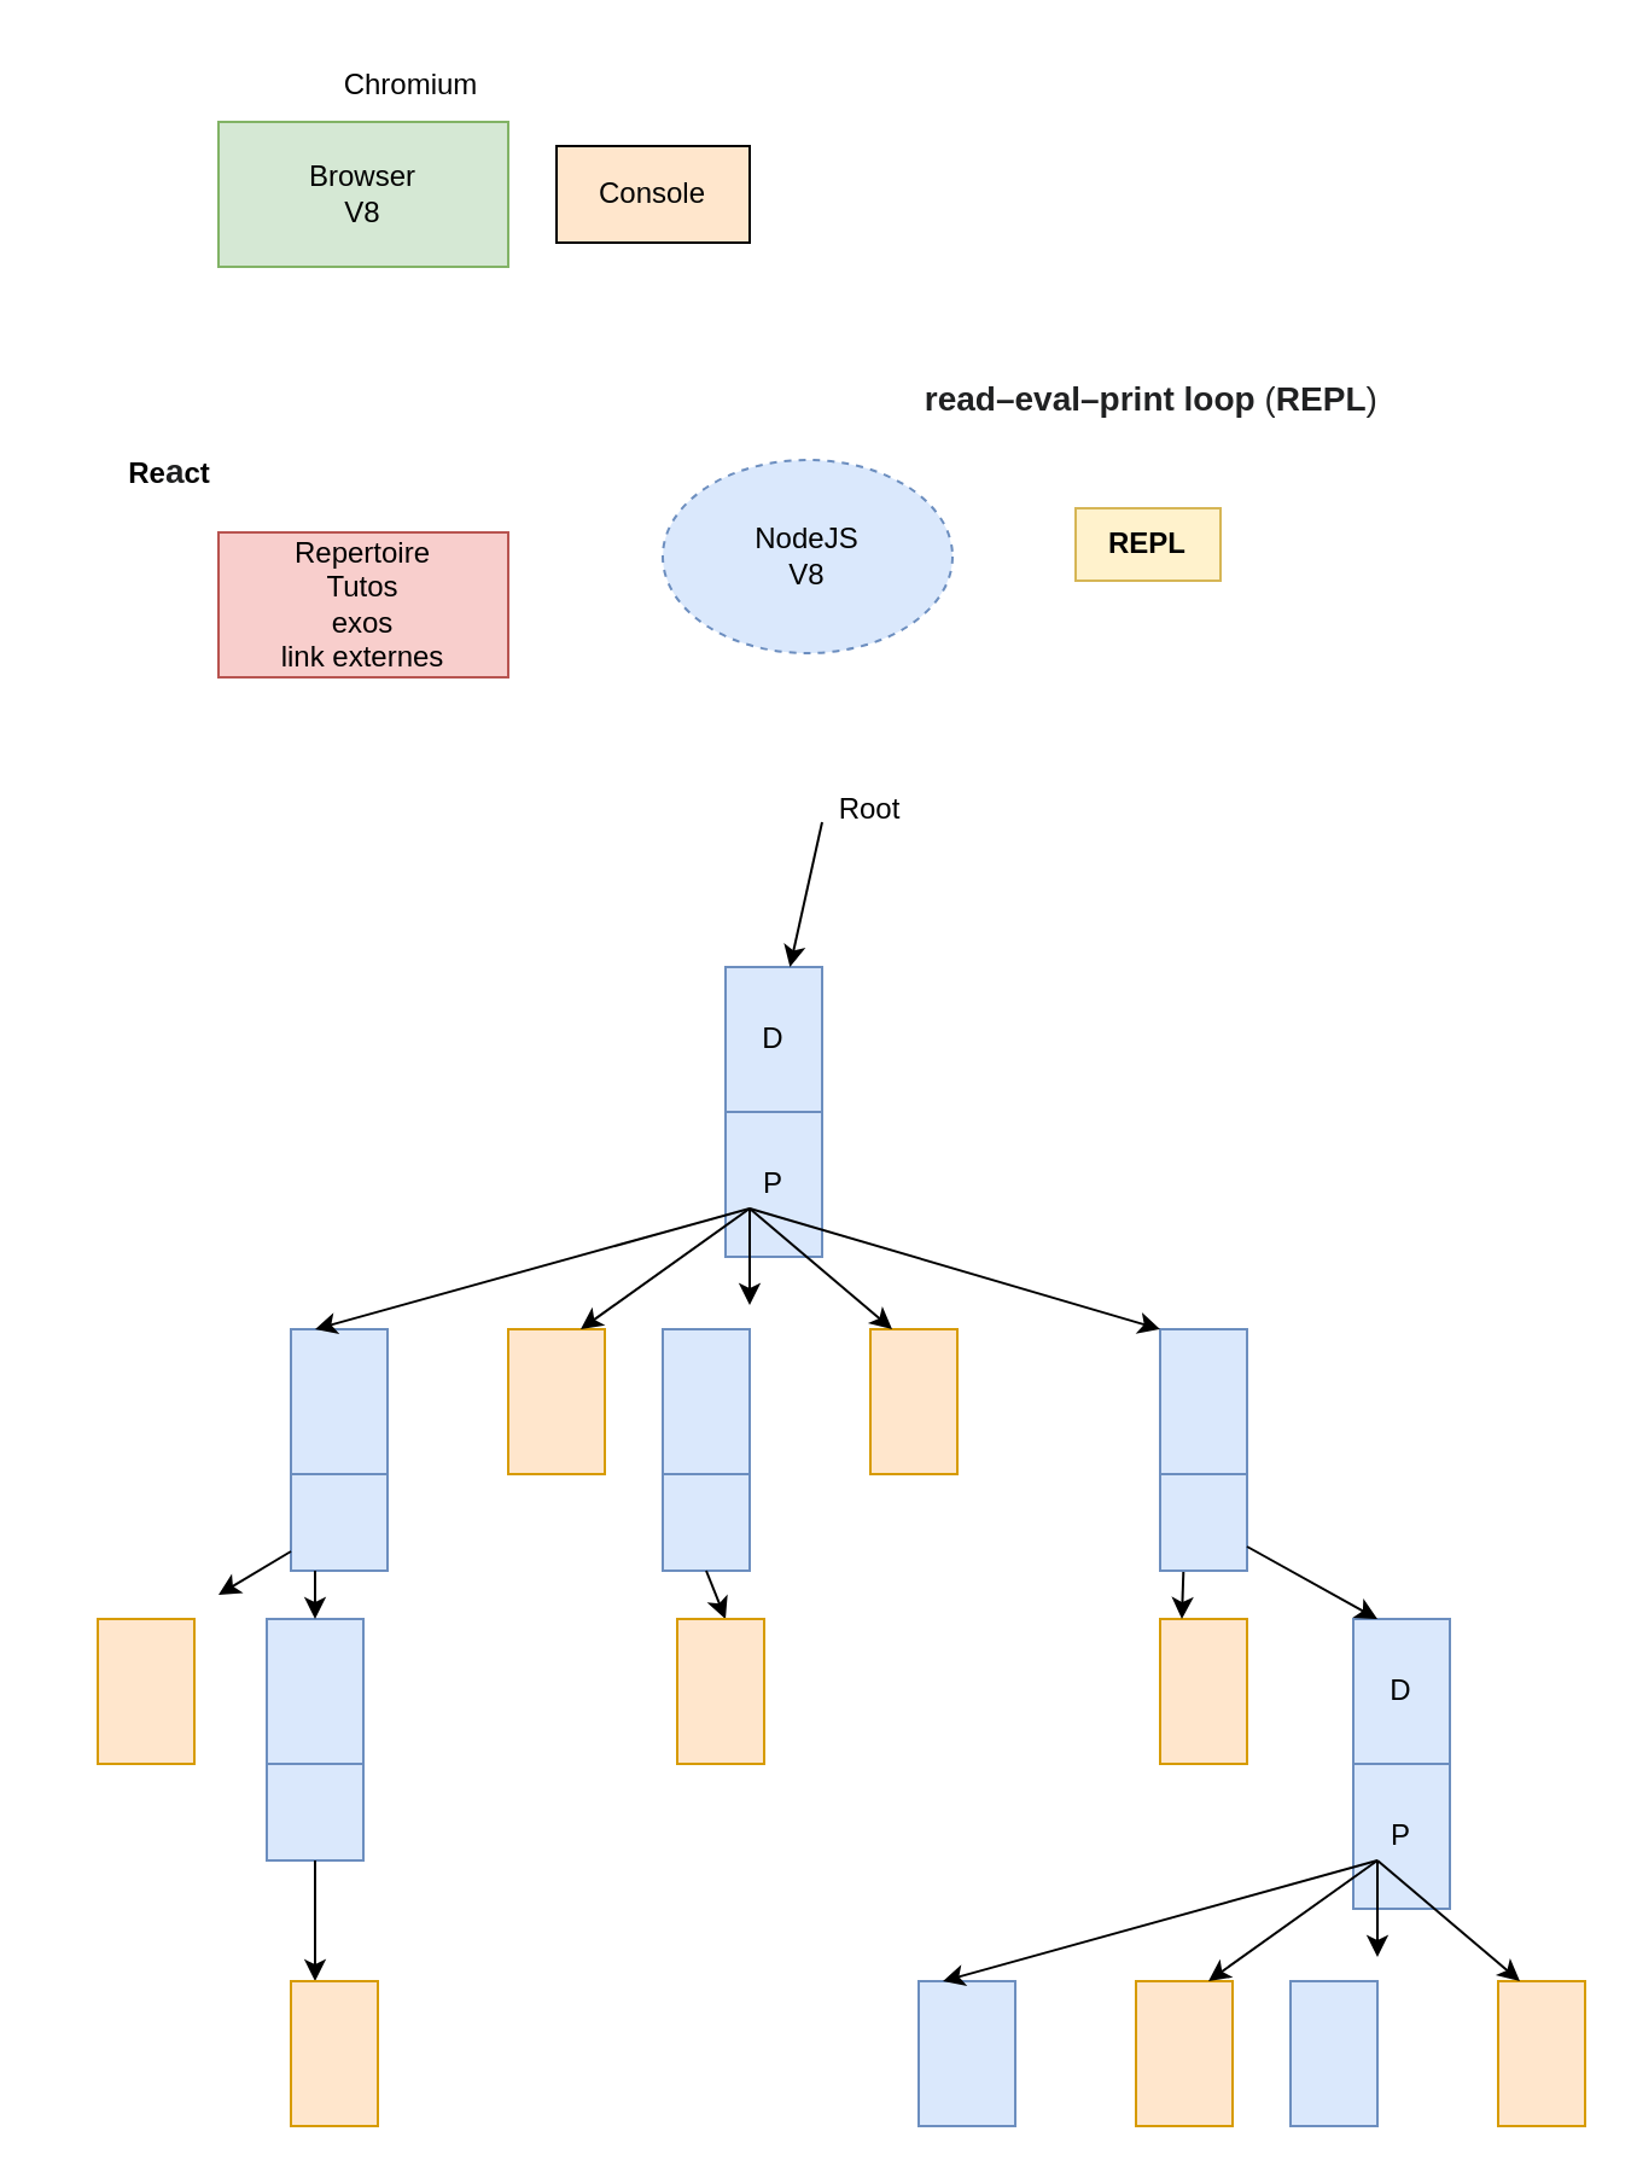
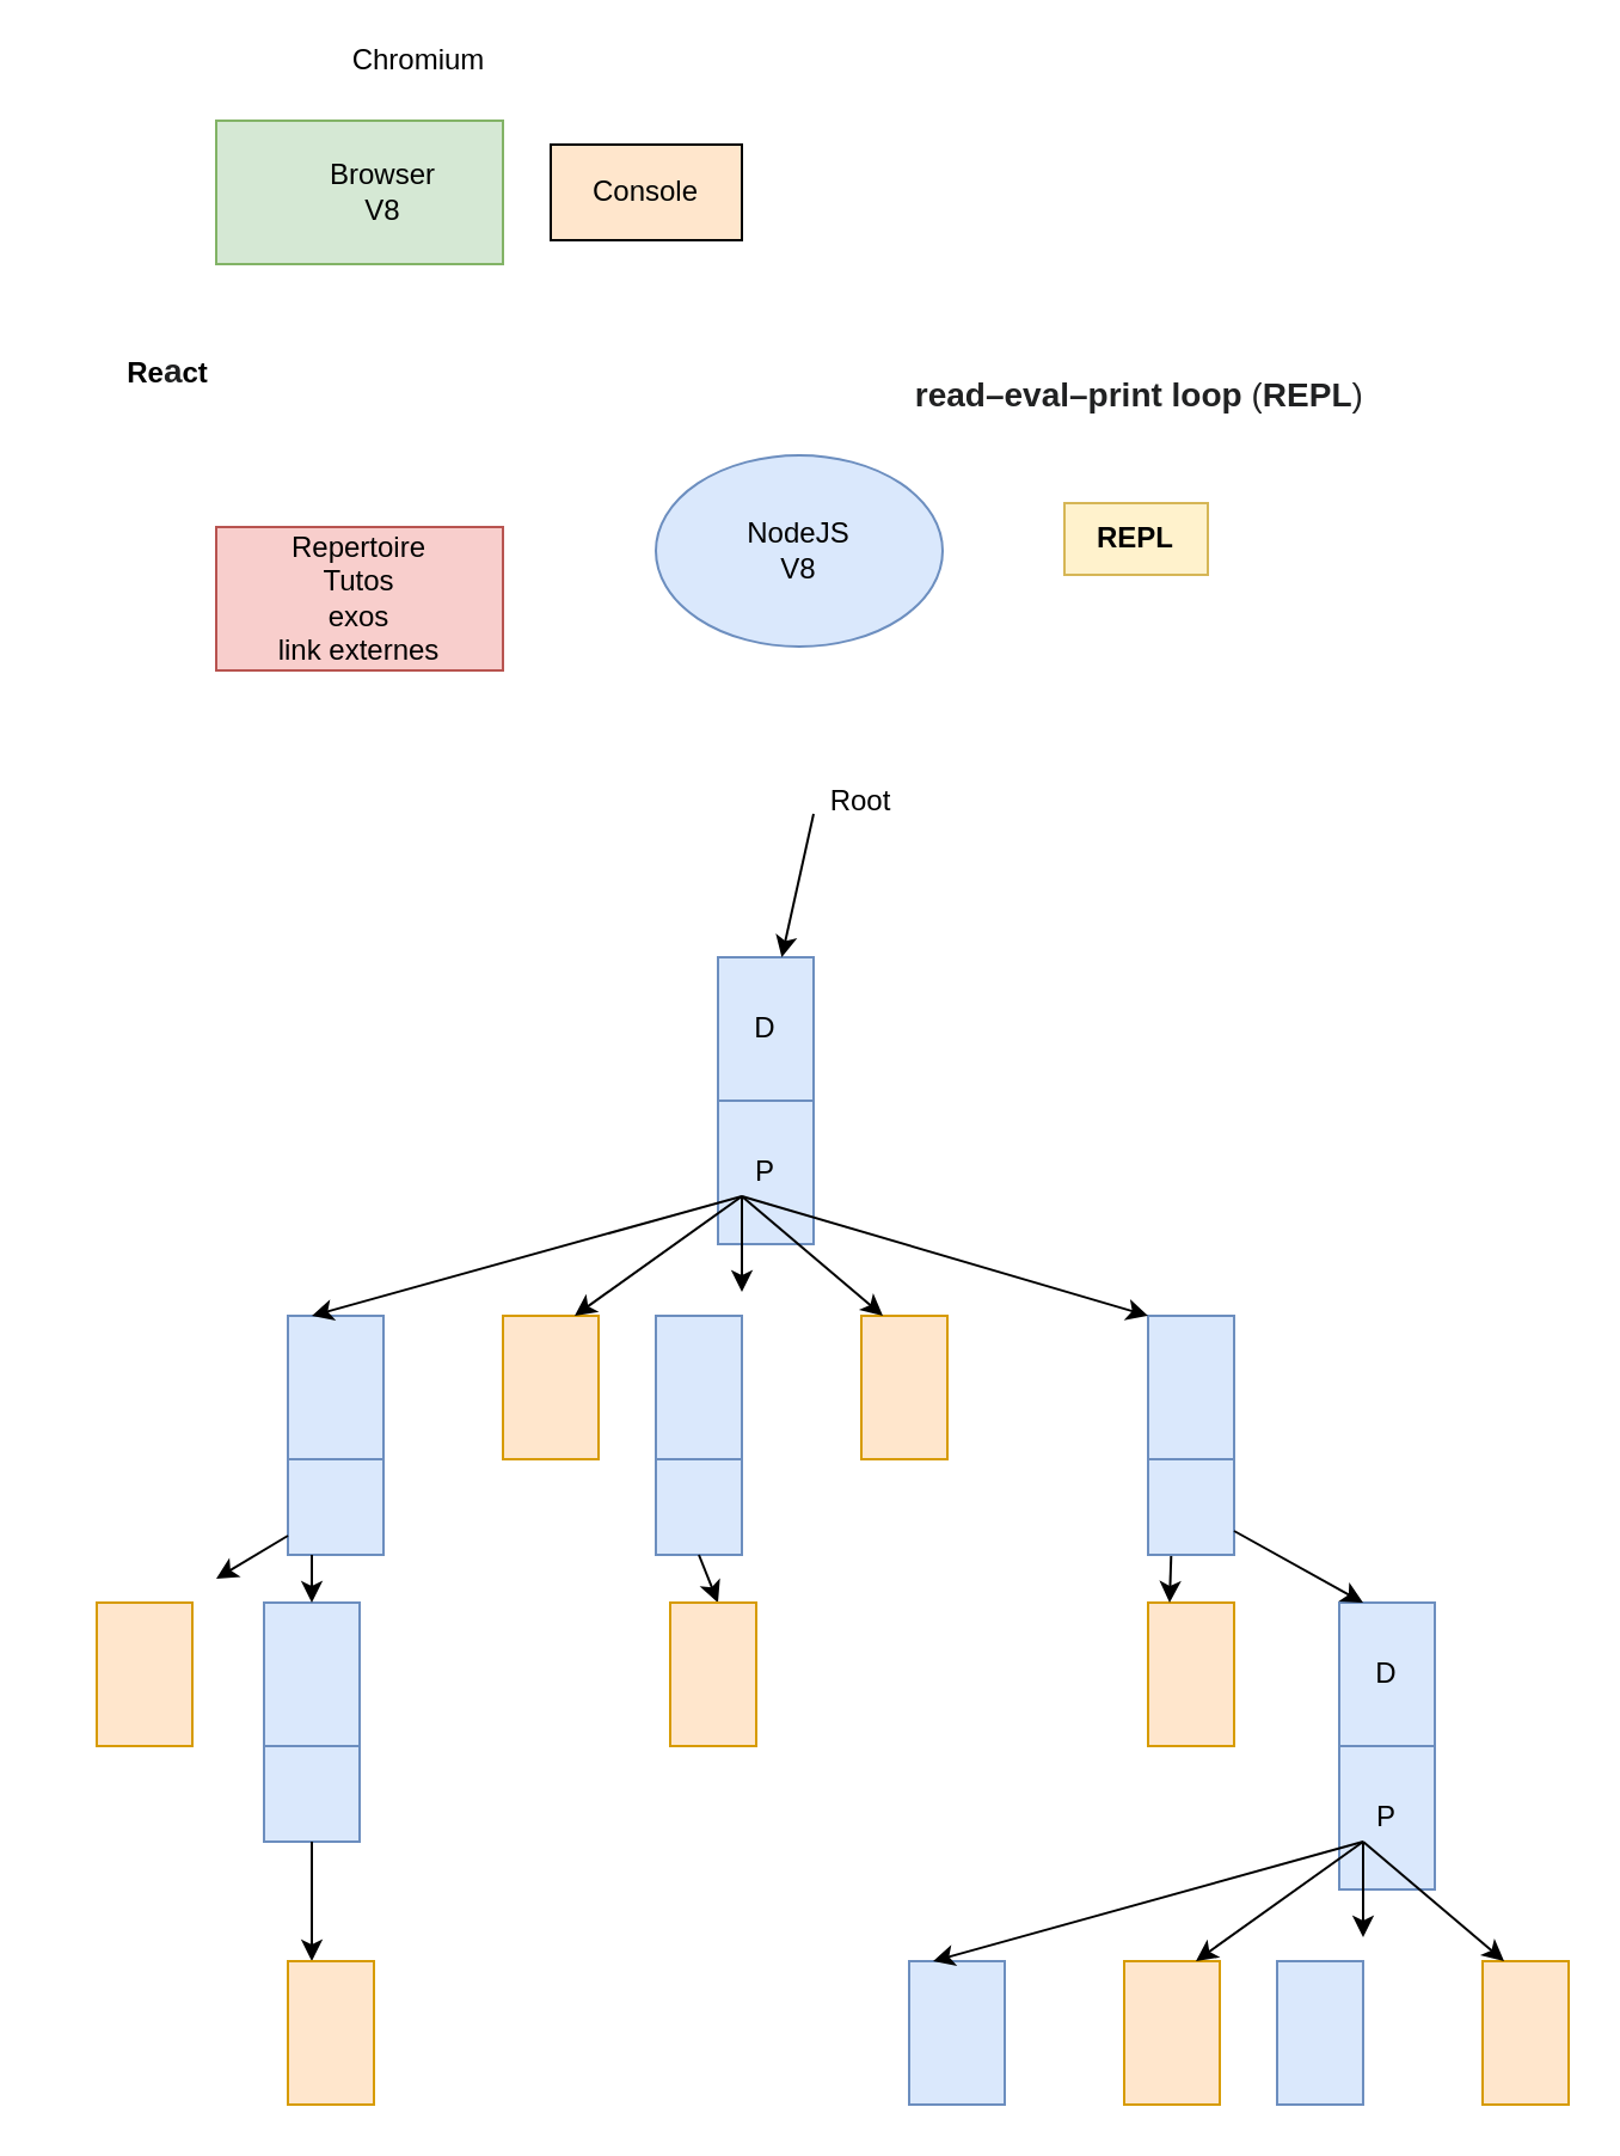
  <mxCell id="0" />
  <mxCell id="1" parent="0" />
  <mxCell id="2" value="" style="rounded=0;whiteSpace=wrap;html=1;fillColor=#d5e8d4;strokeColor=#82b366;" parent="1" vertex="1"><mxGeometry x="90" y="50" width="120" height="60" as="geometry" /></mxCell>
- <mxCell id="3" value="NodeJS&lt;br&gt;V8" style="ellipse;whiteSpace=wrap;html=1;fillColor=#dae8fc;strokeColor=#6c8ebf;dashed=1;" parent="1" vertex="1"><mxGeometry x="274" y="190" width="120" height="80" as="geometry" /></mxCell>
- <mxCell id="4" value="Browser&lt;br&gt;V8" style="text;html=1;strokeColor=none;fillColor=none;align=center;verticalAlign=middle;whiteSpace=wrap;rounded=0;" parent="1" vertex="1"><mxGeometry x="120" y="65" width="60" height="30" as="geometry" /></mxCell>
+ <mxCell id="3" value="NodeJS&lt;br&gt;V8" style="ellipse;whiteSpace=wrap;html=1;fillColor=#dae8fc;strokeColor=#6c8ebf;" parent="1" vertex="1"><mxGeometry x="274" y="190" width="120" height="80" as="geometry" /></mxCell>
+ <mxCell id="4" value="Browser&lt;br&gt;V8" style="text;html=1;strokeColor=none;fillColor=none;align=center;verticalAlign=middle;whiteSpace=wrap;rounded=0;" parent="1" vertex="1"><mxGeometry x="130" y="65" width="60" height="30" as="geometry" /></mxCell>
  <mxCell id="5" value="&amp;nbsp;&lt;b style=&quot;color: rgb(32, 33, 34); font-family: sans-serif; font-size: 14px; text-align: start; background-color: rgb(255, 255, 255);&quot;&gt;read–eval–print loop&lt;/b&gt;&lt;span style=&quot;color: rgb(32, 33, 34); font-family: sans-serif; font-size: 14px; text-align: start; background-color: rgb(255, 255, 255);&quot;&gt;&amp;nbsp;(&lt;/span&gt;&lt;b style=&quot;color: rgb(32, 33, 34); font-family: sans-serif; font-size: 14px; text-align: start; background-color: rgb(255, 255, 255);&quot;&gt;REPL&lt;/b&gt;&lt;span style=&quot;color: rgb(32, 33, 34); font-family: sans-serif; font-size: 14px; text-align: start; background-color: rgb(255, 255, 255);&quot;&gt;)&lt;/span&gt;" style="text;html=1;strokeColor=none;fillColor=none;align=center;verticalAlign=middle;whiteSpace=wrap;rounded=0;" parent="1" vertex="1"><mxGeometry x="360" y="150" width="230" height="30" as="geometry" /></mxCell>
  <mxCell id="6" value="Repertoire&lt;br&gt;Tutos&lt;br&gt;exos&lt;br&gt;link externes" style="rounded=0;whiteSpace=wrap;html=1;fillColor=#f8cecc;strokeColor=#b85450;" parent="1" vertex="1"><mxGeometry x="90" y="220" width="120" height="60" as="geometry" /></mxCell>
- <mxCell id="7" value="Chromium" style="text;html=1;strokeColor=none;fillColor=none;align=center;verticalAlign=middle;whiteSpace=wrap;rounded=0;" parent="1" vertex="1"><mxGeometry x="120" y="20" width="100" height="30" as="geometry" /></mxCell>
+ <mxCell id="7" value="Chromium" style="text;html=1;strokeColor=none;fillColor=none;align=center;verticalAlign=middle;whiteSpace=wrap;rounded=0;" parent="1" vertex="1"><mxGeometry x="125" y="10" width="100" height="30" as="geometry" /></mxCell>
  <mxCell id="8" value="&lt;b&gt;REPL&lt;/b&gt;" style="text;html=1;strokeColor=#d6b656;fillColor=#fff2cc;align=center;verticalAlign=middle;whiteSpace=wrap;rounded=0;" parent="1" vertex="1"><mxGeometry x="445" y="210" width="60" height="30" as="geometry" /></mxCell>
  <mxCell id="9" value="Console" style="rounded=0;whiteSpace=wrap;html=1;fillColor=#ffe6cc;" parent="1" vertex="1"><mxGeometry x="230" y="60" width="80" height="40" as="geometry" /></mxCell>
- <mxCell id="10" value="&lt;b&gt;Re&lt;span style=&quot;border-color: var(--border-color); color: rgb(32, 33, 34); font-family: sans-serif; font-size: 14px; text-align: start; background-color: rgb(255, 255, 255);&quot;&gt;a&lt;/span&gt;ct&lt;/b&gt;" style="text;html=1;strokeColor=none;fillColor=none;align=center;verticalAlign=middle;whiteSpace=wrap;rounded=0;" parent="1" vertex="1"><mxGeometry x="20" y="180" width="100" height="30" as="geometry" /></mxCell>
+ <mxCell id="10" value="&lt;b&gt;Re&lt;span style=&quot;border-color: var(--border-color); color: rgb(32, 33, 34); font-family: sans-serif; font-size: 14px; text-align: start; background-color: rgb(255, 255, 255);&quot;&gt;a&lt;/span&gt;ct&lt;/b&gt;" style="text;html=1;strokeColor=none;fillColor=none;align=center;verticalAlign=middle;whiteSpace=wrap;rounded=0;" parent="1" vertex="1"><mxGeometry x="20" y="140" width="100" height="30" as="geometry" /></mxCell>
  <mxCell id="11" value="D" style="rounded=0;whiteSpace=wrap;html=1;fillColor=#dae8fc;strokeColor=#6c8ebf;" vertex="1" parent="1"><mxGeometry x="300" y="400" width="40" height="60" as="geometry" /></mxCell>
  <mxCell id="12" value="P" style="rounded=0;whiteSpace=wrap;html=1;fillColor=#dae8fc;strokeColor=#6c8ebf;" vertex="1" parent="1"><mxGeometry x="300" y="460" width="40" height="60" as="geometry" /></mxCell>
  <mxCell id="13" value="" style="endArrow=classic;html=1;rounded=0;" edge="1" parent="1" target="11"><mxGeometry width="50" height="50" relative="1" as="geometry"><mxPoint x="340" y="340" as="sourcePoint" /><mxPoint x="360" y="450" as="targetPoint" /></mxGeometry></mxCell>
  <mxCell id="14" value="Root" style="text;html=1;strokeColor=none;fillColor=none;align=center;verticalAlign=middle;whiteSpace=wrap;rounded=0;" vertex="1" parent="1"><mxGeometry x="330" y="320" width="60" height="30" as="geometry" /></mxCell>
  <mxCell id="15" value="" style="rounded=0;whiteSpace=wrap;html=1;fillColor=#dae8fc;strokeColor=#6c8ebf;" vertex="1" parent="1"><mxGeometry x="120" y="550" width="40" height="60" as="geometry" /></mxCell>
  <mxCell id="16" value="" style="rounded=0;whiteSpace=wrap;html=1;fillColor=#ffe6cc;strokeColor=#d79b00;" vertex="1" parent="1"><mxGeometry x="210" y="550" width="40" height="60" as="geometry" /></mxCell>
  <mxCell id="17" value="" style="rounded=0;whiteSpace=wrap;html=1;fillColor=#dae8fc;strokeColor=#6c8ebf;" vertex="1" parent="1"><mxGeometry x="274" y="550" width="36" height="60" as="geometry" /></mxCell>
  <mxCell id="18" value="" style="rounded=0;whiteSpace=wrap;html=1;fillColor=#ffe6cc;strokeColor=#d79b00;" vertex="1" parent="1"><mxGeometry x="360" y="550" width="36" height="60" as="geometry" /></mxCell>
  <mxCell id="19" value="" style="rounded=0;whiteSpace=wrap;html=1;fillColor=#dae8fc;strokeColor=#6c8ebf;" vertex="1" parent="1"><mxGeometry x="480" y="550" width="36" height="60" as="geometry" /></mxCell>
  <mxCell id="20" value="" style="endArrow=classic;html=1;rounded=0;" edge="1" parent="1"><mxGeometry width="50" height="50" relative="1" as="geometry"><mxPoint x="310" y="500" as="sourcePoint" /><mxPoint x="310" y="540" as="targetPoint" /></mxGeometry></mxCell>
  <mxCell id="21" value="" style="rounded=0;whiteSpace=wrap;html=1;fillColor=#ffe6cc;strokeColor=#d79b00;" vertex="1" parent="1"><mxGeometry x="40" y="670" width="40" height="60" as="geometry" /></mxCell>
  <mxCell id="22" value="" style="rounded=0;whiteSpace=wrap;html=1;fillColor=#dae8fc;strokeColor=#6c8ebf;" vertex="1" parent="1"><mxGeometry x="110" y="670" width="40" height="60" as="geometry" /></mxCell>
  <mxCell id="23" value="" style="rounded=0;whiteSpace=wrap;html=1;fillColor=#ffe6cc;strokeColor=#d79b00;" vertex="1" parent="1"><mxGeometry x="480" y="670" width="36" height="60" as="geometry" /></mxCell>
  <mxCell id="24" value="" style="rounded=0;whiteSpace=wrap;html=1;fillColor=#dae8fc;strokeColor=#6c8ebf;" vertex="1" parent="1"><mxGeometry x="120" y="610" width="40" height="40" as="geometry" /></mxCell>
  <mxCell id="25" value="" style="endArrow=classic;html=1;rounded=0;" edge="1" parent="1" source="24"><mxGeometry width="50" height="50" relative="1" as="geometry"><mxPoint x="310" y="500" as="sourcePoint" /><mxPoint x="90" y="660" as="targetPoint" /></mxGeometry></mxCell>
  <mxCell id="26" value="" style="endArrow=classic;html=1;rounded=0;entryX=0.25;entryY=0;entryDx=0;entryDy=0;" edge="1" parent="1" target="23"><mxGeometry width="50" height="50" relative="1" as="geometry"><mxPoint x="490" y="640" as="sourcePoint" /><mxPoint x="360" y="450" as="targetPoint" /></mxGeometry></mxCell>
  <mxCell id="27" value="" style="rounded=0;whiteSpace=wrap;html=1;fillColor=#dae8fc;strokeColor=#6c8ebf;" vertex="1" parent="1"><mxGeometry x="480" y="610" width="36" height="40" as="geometry" /></mxCell>
  <mxCell id="28" value="" style="rounded=0;whiteSpace=wrap;html=1;fillColor=#dae8fc;strokeColor=#6c8ebf;" vertex="1" parent="1"><mxGeometry x="274" y="610" width="36" height="40" as="geometry" /></mxCell>
  <mxCell id="29" value="" style="endArrow=classic;html=1;rounded=0;exitX=0.5;exitY=1;exitDx=0;exitDy=0;" edge="1" parent="1" source="28"><mxGeometry width="50" height="50" relative="1" as="geometry"><mxPoint x="310" y="500" as="sourcePoint" /><mxPoint x="300" y="670" as="targetPoint" /></mxGeometry></mxCell>
  <mxCell id="30" value="" style="rounded=0;whiteSpace=wrap;html=1;fillColor=#ffe6cc;strokeColor=#d79b00;" vertex="1" parent="1"><mxGeometry x="280" y="670" width="36" height="60" as="geometry" /></mxCell>
  <mxCell id="31" value="" style="rounded=0;whiteSpace=wrap;html=1;fillColor=#dae8fc;strokeColor=#6c8ebf;" vertex="1" parent="1"><mxGeometry x="110" y="730" width="40" height="40" as="geometry" /></mxCell>
  <mxCell id="32" value="" style="endArrow=classic;html=1;rounded=0;entryX=0.25;entryY=0;entryDx=0;entryDy=0;" edge="1" parent="1" target="15"><mxGeometry width="50" height="50" relative="1" as="geometry"><mxPoint x="310" y="500" as="sourcePoint" /><mxPoint x="360" y="450" as="targetPoint" /></mxGeometry></mxCell>
  <mxCell id="33" value="" style="endArrow=classic;html=1;rounded=0;entryX=0.75;entryY=0;entryDx=0;entryDy=0;" edge="1" parent="1" target="16"><mxGeometry width="50" height="50" relative="1" as="geometry"><mxPoint x="310" y="500" as="sourcePoint" /><mxPoint x="360" y="450" as="targetPoint" /></mxGeometry></mxCell>
  <mxCell id="34" value="" style="endArrow=classic;html=1;rounded=0;entryX=0.25;entryY=0;entryDx=0;entryDy=0;" edge="1" parent="1" target="18"><mxGeometry width="50" height="50" relative="1" as="geometry"><mxPoint x="310" y="500" as="sourcePoint" /><mxPoint x="360" y="450" as="targetPoint" /></mxGeometry></mxCell>
  <mxCell id="35" value="" style="endArrow=classic;html=1;rounded=0;entryX=0;entryY=0;entryDx=0;entryDy=0;" edge="1" parent="1" target="19"><mxGeometry width="50" height="50" relative="1" as="geometry"><mxPoint x="310" y="500" as="sourcePoint" /><mxPoint x="360" y="450" as="targetPoint" /></mxGeometry></mxCell>
  <mxCell id="36" value="" style="endArrow=classic;html=1;rounded=0;exitX=0.25;exitY=1;exitDx=0;exitDy=0;entryX=0.5;entryY=0;entryDx=0;entryDy=0;" edge="1" parent="1" source="24" target="22"><mxGeometry width="50" height="50" relative="1" as="geometry"><mxPoint x="310" y="500" as="sourcePoint" /><mxPoint x="360" y="450" as="targetPoint" /></mxGeometry></mxCell>
  <mxCell id="37" value="" style="endArrow=classic;html=1;rounded=0;" edge="1" parent="1" source="31"><mxGeometry width="50" height="50" relative="1" as="geometry"><mxPoint x="310" y="600" as="sourcePoint" /><mxPoint x="130" y="820" as="targetPoint" /></mxGeometry></mxCell>
  <mxCell id="38" value="" style="rounded=0;whiteSpace=wrap;html=1;fillColor=#ffe6cc;strokeColor=#d79b00;" vertex="1" parent="1"><mxGeometry x="120" y="820" width="36" height="60" as="geometry" /></mxCell>
  <mxCell id="39" value="D" style="rounded=0;whiteSpace=wrap;html=1;fillColor=#dae8fc;strokeColor=#6c8ebf;" vertex="1" parent="1"><mxGeometry x="560" y="670" width="40" height="60" as="geometry" /></mxCell>
  <mxCell id="40" value="P" style="rounded=0;whiteSpace=wrap;html=1;fillColor=#dae8fc;strokeColor=#6c8ebf;" vertex="1" parent="1"><mxGeometry x="560" y="730" width="40" height="60" as="geometry" /></mxCell>
  <mxCell id="41" value="" style="rounded=0;whiteSpace=wrap;html=1;fillColor=#dae8fc;strokeColor=#6c8ebf;" vertex="1" parent="1"><mxGeometry x="380" y="820" width="40" height="60" as="geometry" /></mxCell>
  <mxCell id="42" value="" style="rounded=0;whiteSpace=wrap;html=1;fillColor=#ffe6cc;strokeColor=#d79b00;" vertex="1" parent="1"><mxGeometry x="470" y="820" width="40" height="60" as="geometry" /></mxCell>
  <mxCell id="43" value="" style="rounded=0;whiteSpace=wrap;html=1;fillColor=#dae8fc;strokeColor=#6c8ebf;" vertex="1" parent="1"><mxGeometry x="534" y="820" width="36" height="60" as="geometry" /></mxCell>
  <mxCell id="44" value="" style="rounded=0;whiteSpace=wrap;html=1;fillColor=#ffe6cc;strokeColor=#d79b00;" vertex="1" parent="1"><mxGeometry x="620" y="820" width="36" height="60" as="geometry" /></mxCell>
  <mxCell id="45" value="" style="endArrow=classic;html=1;rounded=0;" edge="1" parent="1"><mxGeometry width="50" height="50" relative="1" as="geometry"><mxPoint x="570" y="770" as="sourcePoint" /><mxPoint x="570" y="810" as="targetPoint" /></mxGeometry></mxCell>
  <mxCell id="46" value="" style="endArrow=classic;html=1;rounded=0;entryX=0.25;entryY=0;entryDx=0;entryDy=0;" edge="1" parent="1" target="41"><mxGeometry width="50" height="50" relative="1" as="geometry"><mxPoint x="570" y="770" as="sourcePoint" /><mxPoint x="620" y="720" as="targetPoint" /></mxGeometry></mxCell>
  <mxCell id="47" value="" style="endArrow=classic;html=1;rounded=0;entryX=0.75;entryY=0;entryDx=0;entryDy=0;" edge="1" parent="1" target="42"><mxGeometry width="50" height="50" relative="1" as="geometry"><mxPoint x="570" y="770" as="sourcePoint" /><mxPoint x="620" y="720" as="targetPoint" /></mxGeometry></mxCell>
  <mxCell id="48" value="" style="endArrow=classic;html=1;rounded=0;entryX=0.25;entryY=0;entryDx=0;entryDy=0;" edge="1" parent="1" target="44"><mxGeometry width="50" height="50" relative="1" as="geometry"><mxPoint x="570" y="770" as="sourcePoint" /><mxPoint x="620" y="720" as="targetPoint" /></mxGeometry></mxCell>
  <mxCell id="49" value="" style="endArrow=classic;html=1;rounded=0;entryX=0.25;entryY=0;entryDx=0;entryDy=0;exitX=1;exitY=0.75;exitDx=0;exitDy=0;" edge="1" parent="1" source="27" target="39"><mxGeometry width="50" height="50" relative="1" as="geometry"><mxPoint x="310" y="590" as="sourcePoint" /><mxPoint x="360" y="540" as="targetPoint" /></mxGeometry></mxCell>
